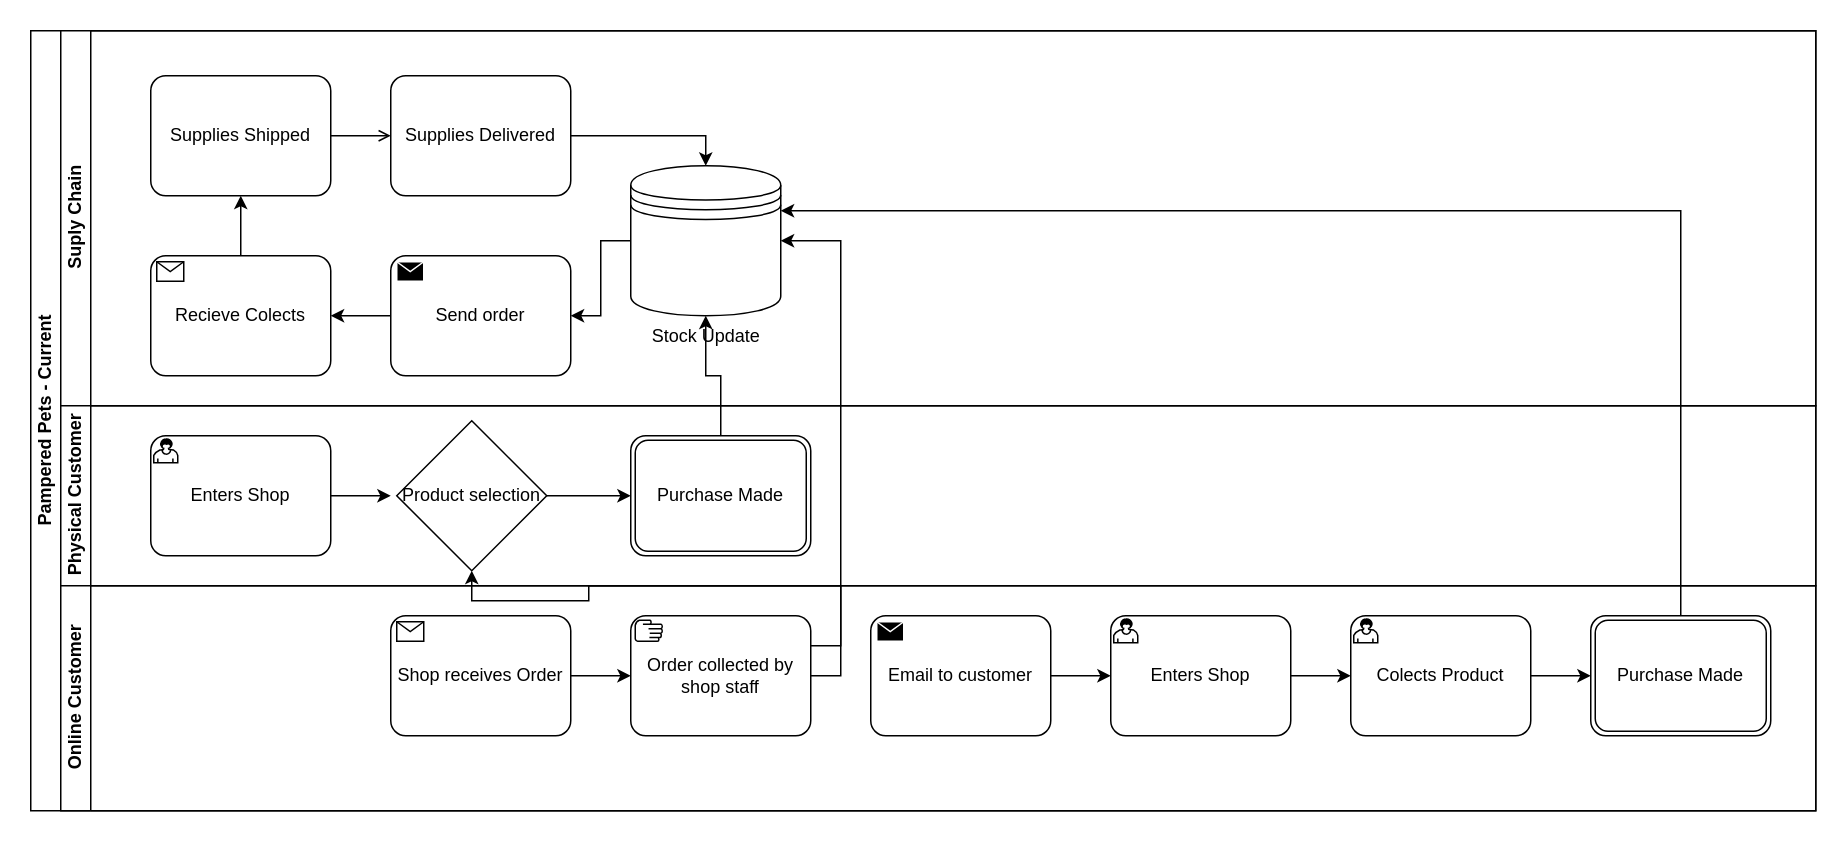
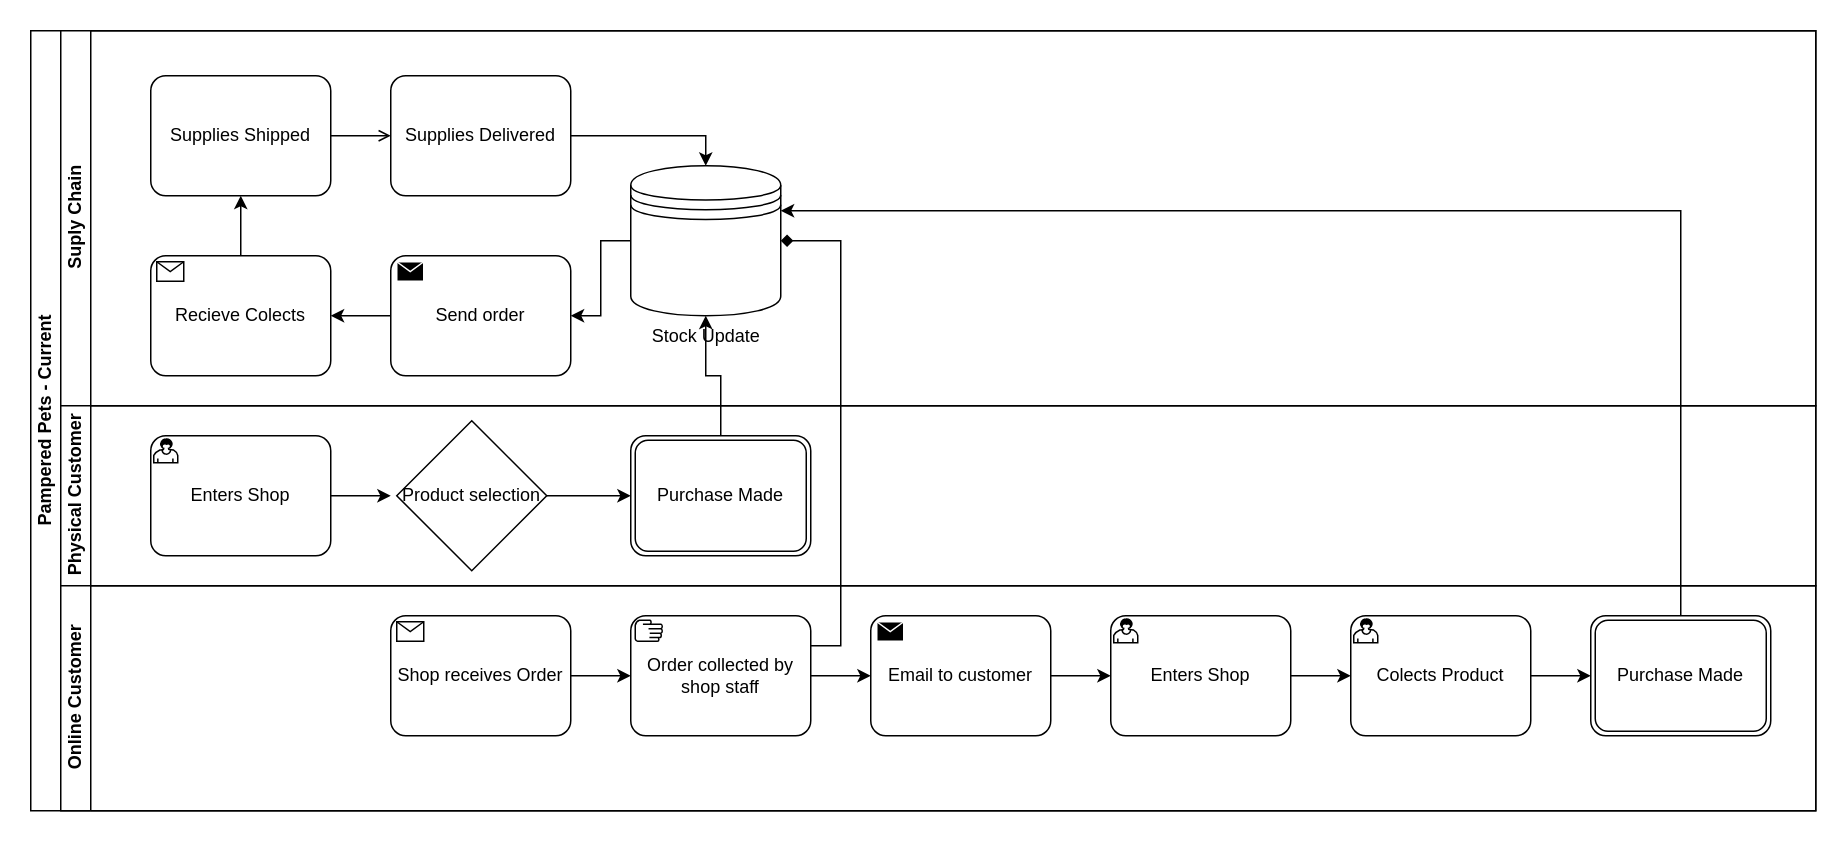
  <mxCell id="0" />
  <mxCell id="1" parent="0" />
  <mxCell id="2" value="Pampered Pets - Current" style="swimlane;html=1;childLayout=stackLayout;resizeParent=1;resizeParentMax=0;horizontal=0;startSize=20;horizontalStack=0;whiteSpace=wrap;" parent="1" vertex="1"><mxGeometry x="20" y="20" width="1190" height="520" as="geometry" /></mxCell>
  <mxCell id="3" value="Suply Chain" style="swimlane;html=1;startSize=20;horizontal=0;" parent="2" vertex="1"><mxGeometry x="20" width="1170" height="250" as="geometry" /></mxCell>
  <mxCell id="4" value="" style="edgeStyle=orthogonalEdgeStyle;rounded=0;orthogonalLoop=1;jettySize=auto;html=1;endArrow=open;" parent="3" source="5" target="7" edge="1"><mxGeometry relative="1" as="geometry" /></mxCell>
  <mxCell id="5" value="Supplies Shipped" style="points=[[0.25,0,0],[0.5,0,0],[0.75,0,0],[1,0.25,0],[1,0.5,0],[1,0.75,0],[0.75,1,0],[0.5,1,0],[0.25,1,0],[0,0.75,0],[0,0.5,0],[0,0.25,0]];shape=mxgraph.bpmn.task;whiteSpace=wrap;rectStyle=rounded;size=10;html=1;container=1;expand=0;collapsible=0;taskMarker=abstract;" parent="3" vertex="1"><mxGeometry x="60" y="30" width="120" height="80" as="geometry" /></mxCell>
  <mxCell id="6" style="edgeStyle=orthogonalEdgeStyle;rounded=0;orthogonalLoop=1;jettySize=auto;html=1;exitX=1;exitY=0.5;exitDx=0;exitDy=0;exitPerimeter=0;entryX=0.5;entryY=0;entryDx=0;entryDy=0;" parent="3" source="7" target="8" edge="1"><mxGeometry relative="1" as="geometry" /></mxCell>
  <mxCell id="7" value="Supplies Delivered" style="points=[[0.25,0,0],[0.5,0,0],[0.75,0,0],[1,0.25,0],[1,0.5,0],[1,0.75,0],[0.75,1,0],[0.5,1,0],[0.25,1,0],[0,0.75,0],[0,0.5,0],[0,0.25,0]];shape=mxgraph.bpmn.task;whiteSpace=wrap;rectStyle=rounded;size=10;html=1;container=1;expand=0;collapsible=0;taskMarker=abstract;" parent="3" vertex="1"><mxGeometry x="220" y="30" width="120" height="80" as="geometry" /></mxCell>
  <mxCell id="8" value="Stock Update" style="shape=datastore;html=1;labelPosition=center;verticalLabelPosition=bottom;align=center;verticalAlign=top;" parent="3" vertex="1"><mxGeometry x="380" y="90" width="100" height="100" as="geometry" /></mxCell>
  <mxCell id="9" value="Send order" style="points=[[0.25,0,0],[0.5,0,0],[0.75,0,0],[1,0.25,0],[1,0.5,0],[1,0.75,0],[0.75,1,0],[0.5,1,0],[0.25,1,0],[0,0.75,0],[0,0.5,0],[0,0.25,0]];shape=mxgraph.bpmn.task;whiteSpace=wrap;rectStyle=rounded;size=10;html=1;container=1;expand=0;collapsible=0;taskMarker=send;" parent="3" vertex="1"><mxGeometry x="220" y="150" width="120" height="80" as="geometry" /></mxCell>
  <mxCell id="10" style="edgeStyle=orthogonalEdgeStyle;rounded=0;orthogonalLoop=1;jettySize=auto;html=1;exitX=0;exitY=0.5;exitDx=0;exitDy=0;entryX=1;entryY=0.5;entryDx=0;entryDy=0;entryPerimeter=0;" parent="3" source="8" target="9" edge="1"><mxGeometry relative="1" as="geometry" /></mxCell>
  <mxCell id="11" value="Recieve Colects" style="points=[[0.25,0,0],[0.5,0,0],[0.75,0,0],[1,0.25,0],[1,0.5,0],[1,0.75,0],[0.75,1,0],[0.5,1,0],[0.25,1,0],[0,0.75,0],[0,0.5,0],[0,0.25,0]];shape=mxgraph.bpmn.task;whiteSpace=wrap;rectStyle=rounded;size=10;html=1;container=1;expand=0;collapsible=0;taskMarker=receive;" parent="3" vertex="1"><mxGeometry x="60" y="150" width="120" height="80" as="geometry" /></mxCell>
  <mxCell id="12" style="edgeStyle=orthogonalEdgeStyle;rounded=0;orthogonalLoop=1;jettySize=auto;html=1;exitX=0;exitY=0.5;exitDx=0;exitDy=0;exitPerimeter=0;entryX=1;entryY=0.5;entryDx=0;entryDy=0;entryPerimeter=0;" parent="3" source="9" target="11" edge="1"><mxGeometry relative="1" as="geometry" /></mxCell>
  <mxCell id="13" style="edgeStyle=orthogonalEdgeStyle;rounded=0;orthogonalLoop=1;jettySize=auto;html=1;exitX=0.5;exitY=0;exitDx=0;exitDy=0;exitPerimeter=0;entryX=0.5;entryY=1;entryDx=0;entryDy=0;entryPerimeter=0;" parent="3" source="11" target="5" edge="1"><mxGeometry relative="1" as="geometry" /></mxCell>
  <mxCell id="14" value="Physical Customer" style="swimlane;html=1;startSize=20;horizontal=0;" parent="2" vertex="1"><mxGeometry x="20" y="250" width="1170" height="120" as="geometry" /></mxCell>
  <mxCell id="15" value="" style="edgeStyle=orthogonalEdgeStyle;rounded=0;orthogonalLoop=1;jettySize=auto;html=1;" parent="14" source="16" edge="1"><mxGeometry relative="1" as="geometry"><mxPoint x="220" y="60" as="targetPoint" /></mxGeometry></mxCell>
  <mxCell id="16" value="Enters Shop" style="points=[[0.25,0,0],[0.5,0,0],[0.75,0,0],[1,0.25,0],[1,0.5,0],[1,0.75,0],[0.75,1,0],[0.5,1,0],[0.25,1,0],[0,0.75,0],[0,0.5,0],[0,0.25,0]];shape=mxgraph.bpmn.task;whiteSpace=wrap;rectStyle=rounded;size=10;html=1;container=1;expand=0;collapsible=0;taskMarker=user;" parent="14" vertex="1"><mxGeometry x="60" y="20" width="120" height="80" as="geometry" /></mxCell>
  <mxCell id="17" style="edgeStyle=orthogonalEdgeStyle;rounded=0;orthogonalLoop=1;jettySize=auto;html=1;exitX=1;exitY=0.5;exitDx=0;exitDy=0;exitPerimeter=0;" parent="14" source="19" target="18" edge="1"><mxGeometry relative="1" as="geometry"><mxPoint x="340" y="60" as="sourcePoint" /></mxGeometry></mxCell>
  <mxCell id="18" value="Purchase Made" style="points=[[0.25,0,0],[0.5,0,0],[0.75,0,0],[1,0.25,0],[1,0.5,0],[1,0.75,0],[0.75,1,0],[0.5,1,0],[0.25,1,0],[0,0.75,0],[0,0.5,0],[0,0.25,0]];shape=mxgraph.bpmn.task;whiteSpace=wrap;rectStyle=rounded;size=10;html=1;container=1;expand=0;collapsible=0;taskMarker=abstract;bpmnShapeType=transaction;" parent="14" vertex="1"><mxGeometry x="380" y="20" width="120" height="80" as="geometry" /></mxCell>
  <mxCell id="19" value="Product selection" style="strokeWidth=1;html=1;shape=mxgraph.flowchart.decision;whiteSpace=wrap;" vertex="1" parent="14"><mxGeometry x="224" y="10" width="100" height="100" as="geometry" /></mxCell>
  <mxCell id="20" value="Online Customer" style="swimlane;html=1;startSize=20;horizontal=0;" parent="2" vertex="1"><mxGeometry x="20" y="370" width="1170" height="150" as="geometry"><mxRectangle x="20" y="370" width="1170" height="30" as="alternateBounds" /></mxGeometry></mxCell>
  <mxCell id="21" value="Shop receives Order" style="points=[[0.25,0,0],[0.5,0,0],[0.75,0,0],[1,0.25,0],[1,0.5,0],[1,0.75,0],[0.75,1,0],[0.5,1,0],[0.25,1,0],[0,0.75,0],[0,0.5,0],[0,0.25,0]];shape=mxgraph.bpmn.task;whiteSpace=wrap;rectStyle=rounded;size=10;html=1;container=1;expand=0;collapsible=0;taskMarker=receive;" parent="20" vertex="1"><mxGeometry x="220" y="20" width="120" height="80" as="geometry" /></mxCell>
  <mxCell id="22" value="Order collected by shop staff" style="points=[[0.25,0,0],[0.5,0,0],[0.75,0,0],[1,0.25,0],[1,0.5,0],[1,0.75,0],[0.75,1,0],[0.5,1,0],[0.25,1,0],[0,0.75,0],[0,0.5,0],[0,0.25,0]];shape=mxgraph.bpmn.task;whiteSpace=wrap;rectStyle=rounded;size=10;html=1;container=1;expand=0;collapsible=0;taskMarker=manual;" parent="20" vertex="1"><mxGeometry x="380" y="20" width="120" height="80" as="geometry" /></mxCell>
  <mxCell id="23" style="edgeStyle=orthogonalEdgeStyle;rounded=0;orthogonalLoop=1;jettySize=auto;html=1;exitX=1;exitY=0.5;exitDx=0;exitDy=0;exitPerimeter=0;entryX=0;entryY=0.5;entryDx=0;entryDy=0;entryPerimeter=0;" parent="20" source="21" target="22" edge="1"><mxGeometry relative="1" as="geometry" /></mxCell>
  <mxCell id="24" value="Email to customer" style="points=[[0.25,0,0],[0.5,0,0],[0.75,0,0],[1,0.25,0],[1,0.5,0],[1,0.75,0],[0.75,1,0],[0.5,1,0],[0.25,1,0],[0,0.75,0],[0,0.5,0],[0,0.25,0]];shape=mxgraph.bpmn.task;whiteSpace=wrap;rectStyle=rounded;size=10;html=1;container=1;expand=0;collapsible=0;taskMarker=send;" parent="20" vertex="1"><mxGeometry x="540" y="20" width="120" height="80" as="geometry" /></mxCell>
- <mxCell id="25" style="edgeStyle=orthogonalEdgeStyle;rounded=0;orthogonalLoop=1;jettySize=auto;html=1;exitX=1;exitY=0.5;exitDx=0;exitDy=0;exitPerimeter=0;" parent="20" source="22" target="19" edge="1"><mxGeometry relative="1" as="geometry" /></mxCell>
+ <mxCell id="25" style="edgeStyle=orthogonalEdgeStyle;rounded=0;orthogonalLoop=1;jettySize=auto;html=1;exitX=1;exitY=0.5;exitDx=0;exitDy=0;exitPerimeter=0;entryX=0;entryY=0.5;entryDx=0;entryDy=0;entryPerimeter=0;" parent="20" source="22" target="24" edge="1"><mxGeometry relative="1" as="geometry" /></mxCell>
  <mxCell id="26" value="" style="edgeStyle=orthogonalEdgeStyle;rounded=0;orthogonalLoop=1;jettySize=auto;html=1;" parent="20" source="27" target="29" edge="1"><mxGeometry relative="1" as="geometry" /></mxCell>
  <mxCell id="27" value="Enters Shop" style="points=[[0.25,0,0],[0.5,0,0],[0.75,0,0],[1,0.25,0],[1,0.5,0],[1,0.75,0],[0.75,1,0],[0.5,1,0],[0.25,1,0],[0,0.75,0],[0,0.5,0],[0,0.25,0]];shape=mxgraph.bpmn.task;whiteSpace=wrap;rectStyle=rounded;size=10;html=1;container=1;expand=0;collapsible=0;taskMarker=user;" parent="20" vertex="1"><mxGeometry x="700" y="20" width="120" height="80" as="geometry" /></mxCell>
  <mxCell id="28" style="edgeStyle=orthogonalEdgeStyle;rounded=0;orthogonalLoop=1;jettySize=auto;html=1;exitX=1;exitY=0.5;exitDx=0;exitDy=0;exitPerimeter=0;" parent="20" source="29" target="30" edge="1"><mxGeometry relative="1" as="geometry" /></mxCell>
  <mxCell id="29" value="Colects Product" style="points=[[0.25,0,0],[0.5,0,0],[0.75,0,0],[1,0.25,0],[1,0.5,0],[1,0.75,0],[0.75,1,0],[0.5,1,0],[0.25,1,0],[0,0.75,0],[0,0.5,0],[0,0.25,0]];shape=mxgraph.bpmn.task;whiteSpace=wrap;rectStyle=rounded;size=10;html=1;container=1;expand=0;collapsible=0;taskMarker=user;" parent="20" vertex="1"><mxGeometry x="860" y="20" width="120" height="80" as="geometry" /></mxCell>
  <mxCell id="30" value="Purchase Made" style="points=[[0.25,0,0],[0.5,0,0],[0.75,0,0],[1,0.25,0],[1,0.5,0],[1,0.75,0],[0.75,1,0],[0.5,1,0],[0.25,1,0],[0,0.75,0],[0,0.5,0],[0,0.25,0]];shape=mxgraph.bpmn.task;whiteSpace=wrap;rectStyle=rounded;size=10;html=1;container=1;expand=0;collapsible=0;taskMarker=abstract;bpmnShapeType=transaction;" parent="20" vertex="1"><mxGeometry x="1020" y="20" width="120" height="80" as="geometry" /></mxCell>
  <mxCell id="31" style="edgeStyle=orthogonalEdgeStyle;rounded=0;orthogonalLoop=1;jettySize=auto;html=1;exitX=1;exitY=0.5;exitDx=0;exitDy=0;exitPerimeter=0;entryX=0;entryY=0.5;entryDx=0;entryDy=0;entryPerimeter=0;" parent="20" source="24" target="27" edge="1"><mxGeometry relative="1" as="geometry" /></mxCell>
  <mxCell id="32" style="edgeStyle=orthogonalEdgeStyle;rounded=0;orthogonalLoop=1;jettySize=auto;html=1;exitX=0.5;exitY=0;exitDx=0;exitDy=0;exitPerimeter=0;entryX=0.5;entryY=1;entryDx=0;entryDy=0;" parent="2" source="18" target="8" edge="1"><mxGeometry relative="1" as="geometry" /></mxCell>
- <mxCell id="33" style="edgeStyle=orthogonalEdgeStyle;rounded=0;orthogonalLoop=1;jettySize=auto;html=1;exitX=1;exitY=0.25;exitDx=0;exitDy=0;exitPerimeter=0;entryX=1;entryY=0.5;entryDx=0;entryDy=0;" parent="2" source="22" target="8" edge="1"><mxGeometry relative="1" as="geometry" /></mxCell>
+ <mxCell id="33" style="edgeStyle=orthogonalEdgeStyle;rounded=0;orthogonalLoop=1;jettySize=auto;html=1;exitX=1;exitY=0.25;exitDx=0;exitDy=0;exitPerimeter=0;entryX=1;entryY=0.5;entryDx=0;entryDy=0;endArrow=diamond;" parent="2" source="22" target="8" edge="1"><mxGeometry relative="1" as="geometry" /></mxCell>
  <mxCell id="34" style="edgeStyle=orthogonalEdgeStyle;rounded=0;orthogonalLoop=1;jettySize=auto;html=1;exitX=0.5;exitY=0;exitDx=0;exitDy=0;exitPerimeter=0;entryX=1;entryY=0.3;entryDx=0;entryDy=0;" parent="2" source="30" target="8" edge="1"><mxGeometry relative="1" as="geometry" /></mxCell>
